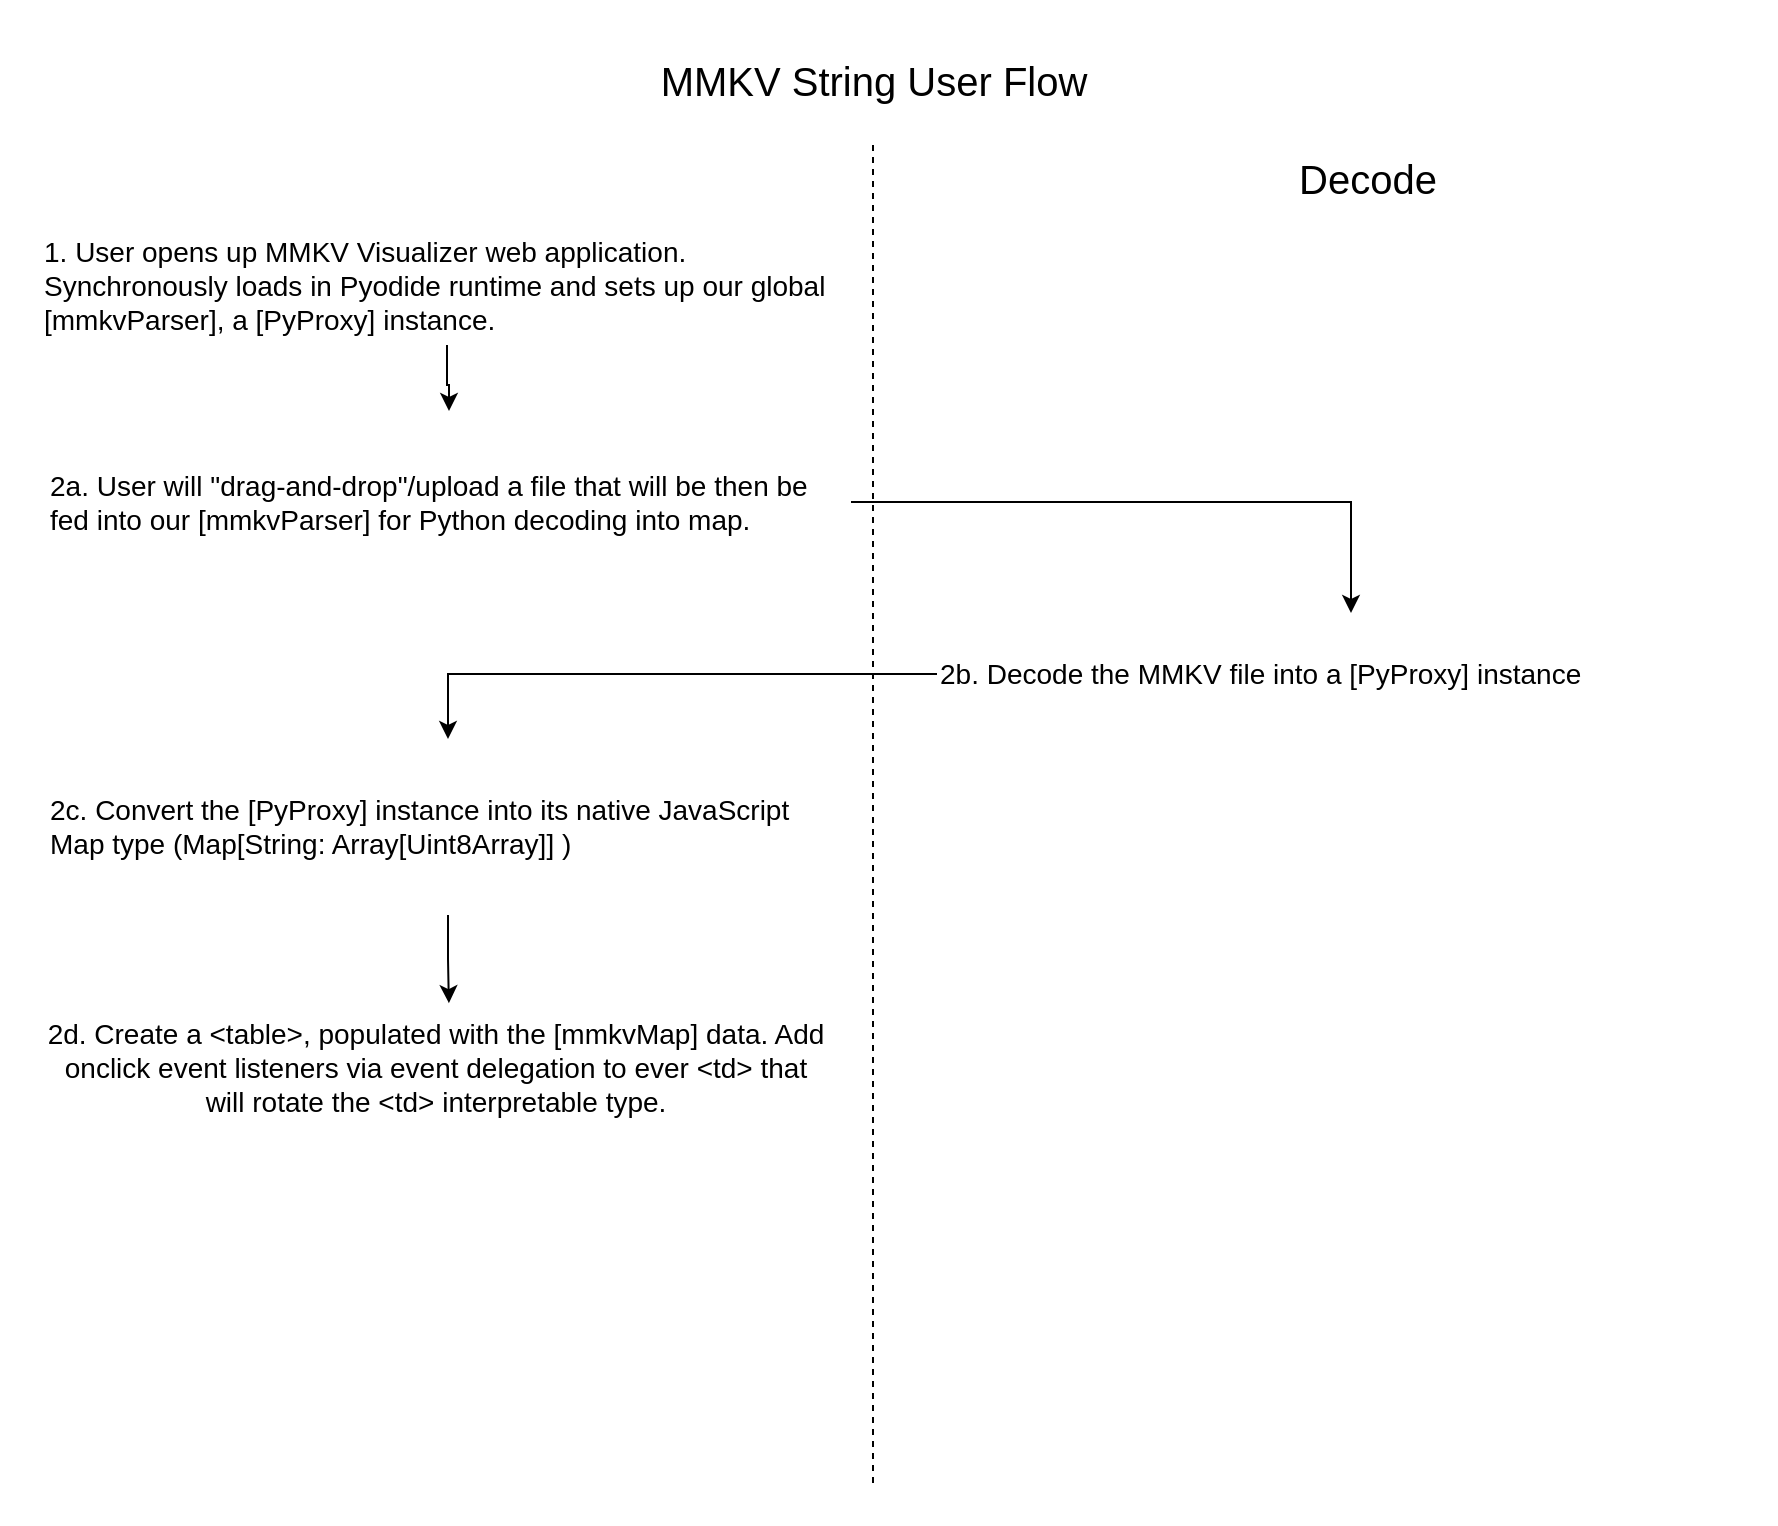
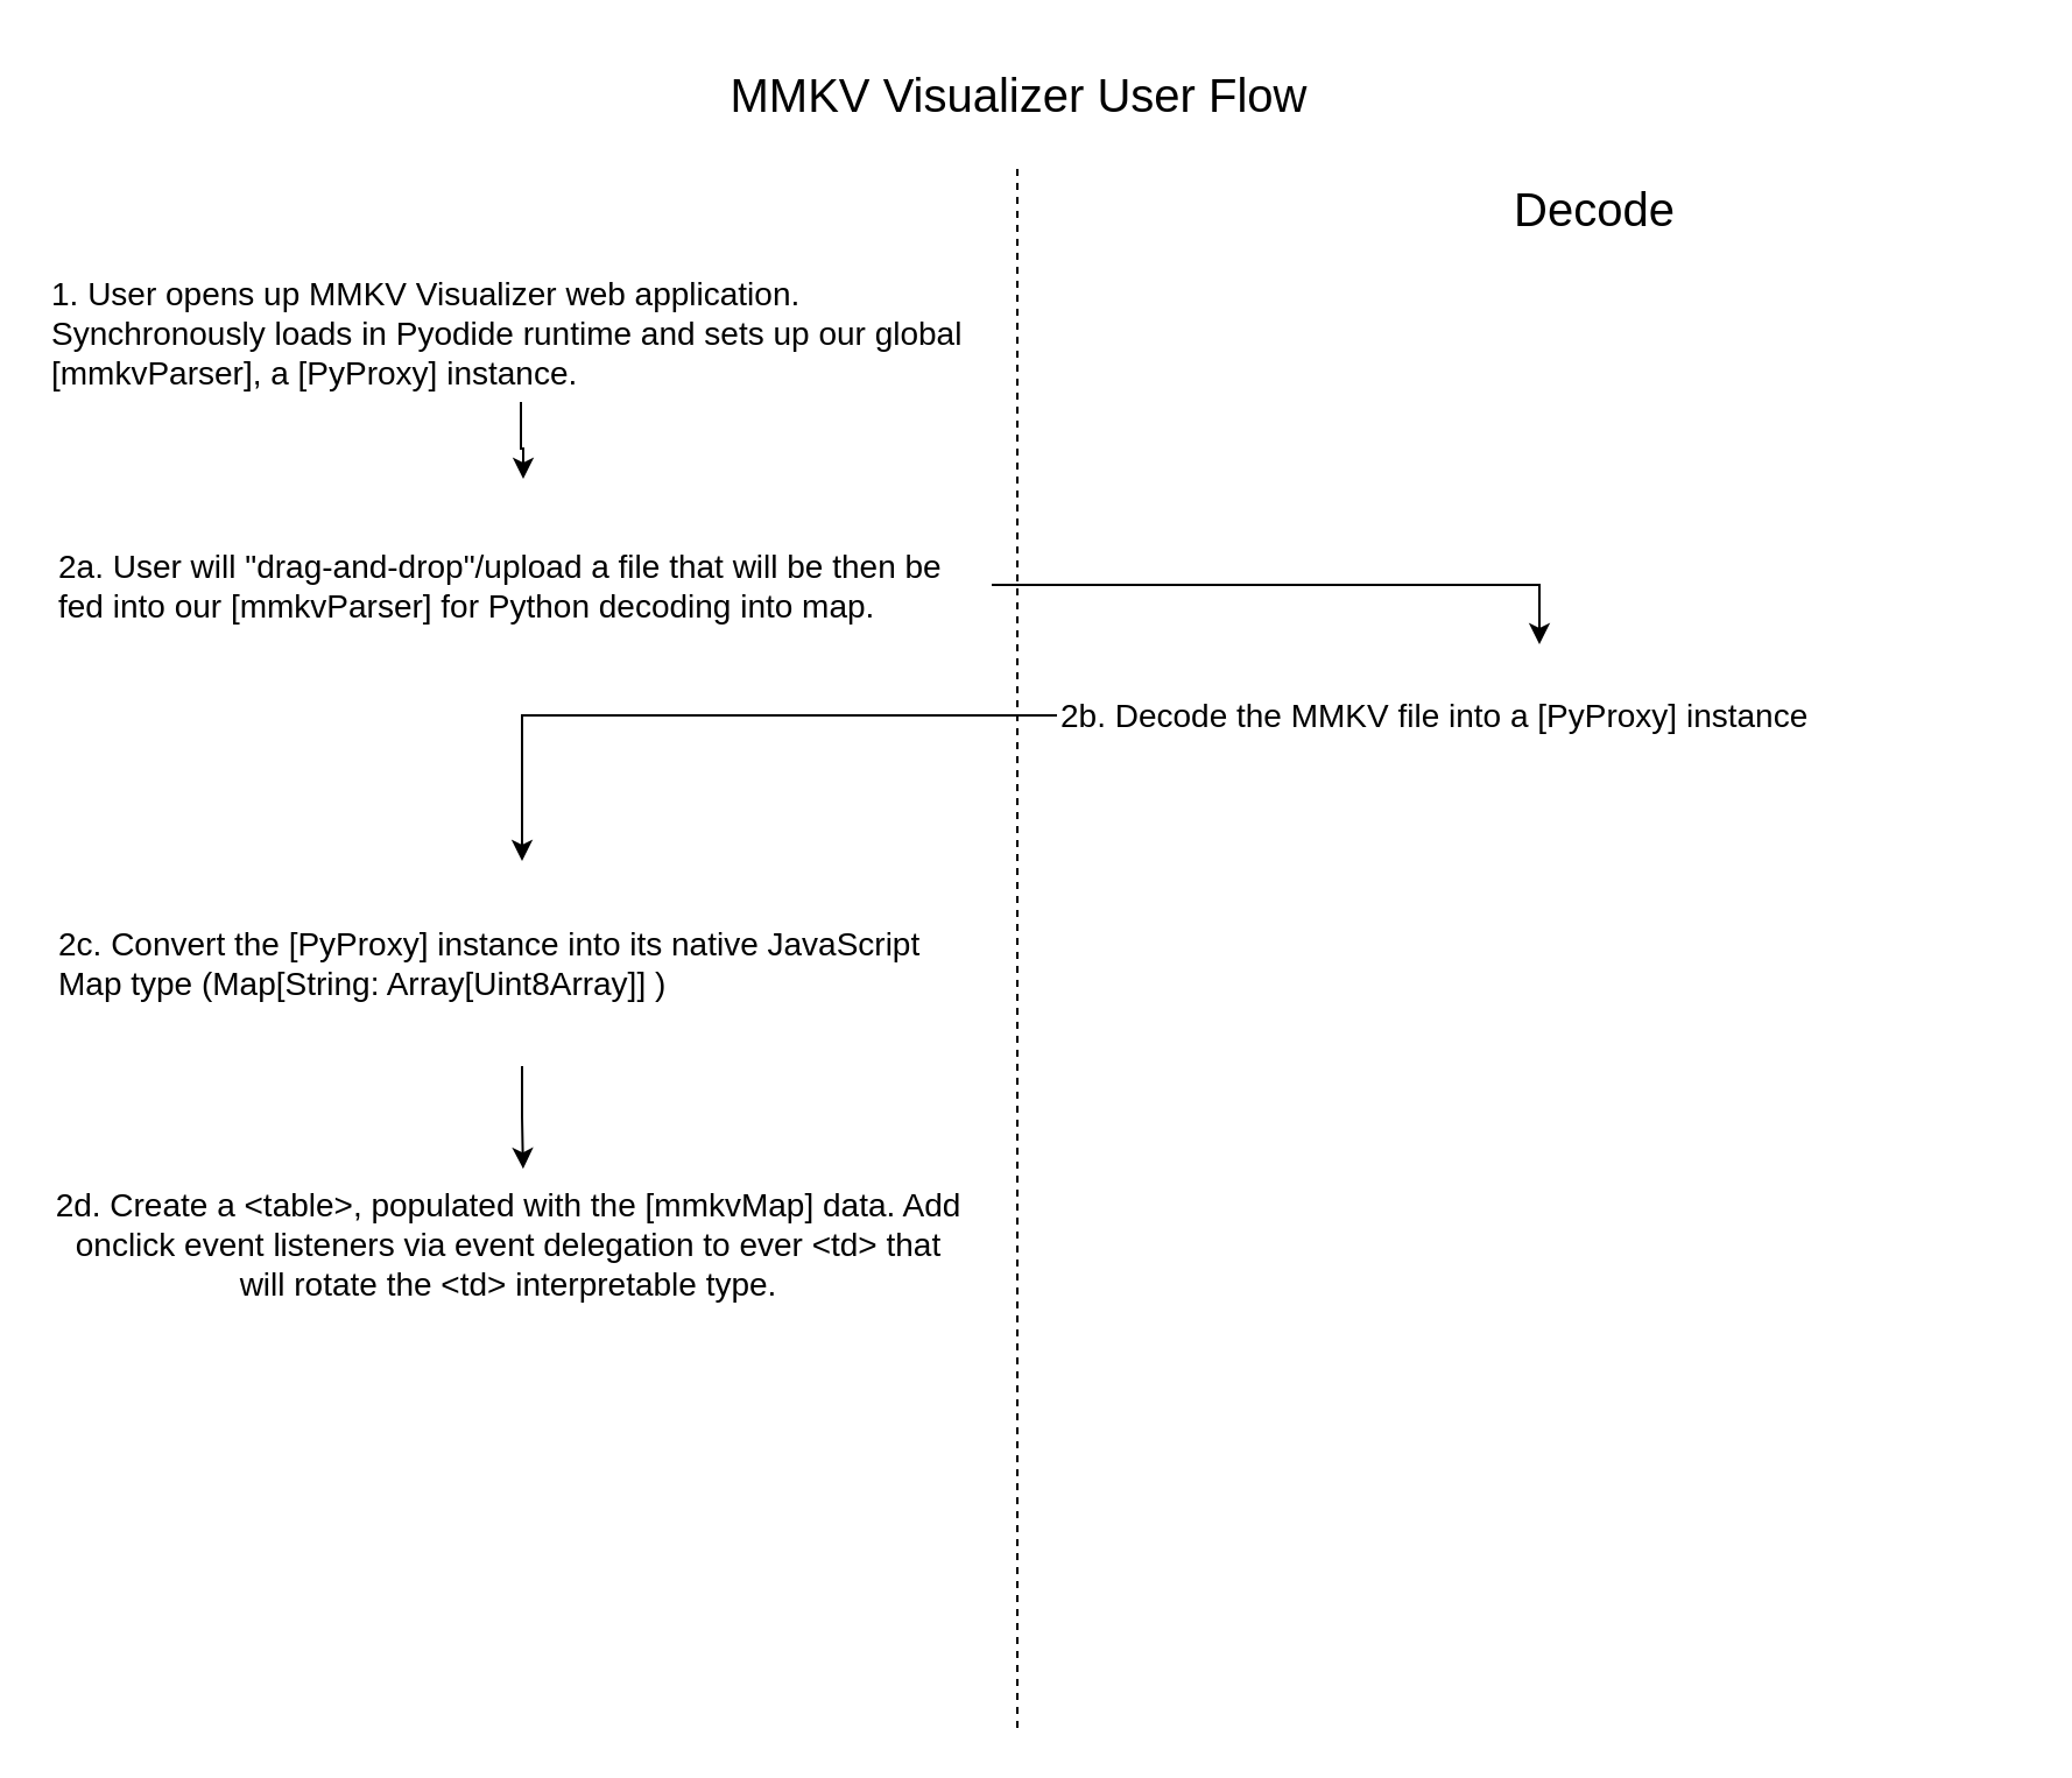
  <mxCell id="0" />
  <mxCell id="1" parent="0" />
- <mxCell id="2" value="MMKV String User Flow" style="text;html=1;strokeColor=none;fillColor=none;align=center;verticalAlign=middle;whiteSpace=wrap;rounded=0;fontSize=20;" vertex="1" parent="1"><mxGeometry x="290" y="20" width="294" height="40" as="geometry" /></mxCell>
+ <mxCell id="2" value="MMKV Visualizer User Flow" style="text;html=1;strokeColor=none;fillColor=none;align=center;verticalAlign=middle;whiteSpace=wrap;rounded=0;fontSize=20;" vertex="1" parent="1"><mxGeometry x="290" y="20" width="294" height="40" as="geometry" /></mxCell>
  <mxCell id="3" value="" style="endArrow=none;dashed=1;html=1;rounded=0;fontSize=20;" edge="1" parent="1"><mxGeometry width="50" height="50" relative="1" as="geometry"><mxPoint x="436" y="741" as="sourcePoint" /><mxPoint x="436" y="70" as="targetPoint" /></mxGeometry></mxCell>
  <mxCell id="4" value="Decode" style="text;html=1;strokeColor=none;fillColor=none;align=center;verticalAlign=middle;whiteSpace=wrap;rounded=0;fontSize=20;" vertex="1" parent="1"><mxGeometry x="654" y="74" width="60" height="30" as="geometry" /></mxCell>
  <mxCell id="5" value="&lt;font style=&quot;font-size: 14px;&quot;&gt;&lt;br&gt;&lt;/font&gt;" style="text;html=1;align=center;verticalAlign=middle;resizable=0;points=[];autosize=1;strokeColor=none;fillColor=none;fontSize=20;" vertex="1" parent="1"><mxGeometry x="377" y="112" width="18" height="36" as="geometry" /></mxCell>
  <mxCell id="6" style="edgeStyle=orthogonalEdgeStyle;rounded=0;orthogonalLoop=1;jettySize=auto;html=1;fontSize=14;" edge="1" parent="1" source="7" target="9"><mxGeometry relative="1" as="geometry" /></mxCell>
  <mxCell id="7" value="&lt;span style=&quot;&quot;&gt;1. User opens up MMKV Visualizer web application.&lt;/span&gt;&lt;br style=&quot;&quot;&gt;&lt;span style=&quot;&quot;&gt;Synchronously loads in Pyodide runtime and sets up our global&amp;nbsp;&lt;br&gt;[mmkvParser], a [PyProxy] instance.&lt;br&gt;&lt;/span&gt;" style="text;html=1;strokeColor=none;fillColor=none;align=left;verticalAlign=middle;whiteSpace=wrap;rounded=0;fontSize=14;" vertex="1" parent="1"><mxGeometry x="20" y="114" width="406" height="58" as="geometry" /></mxCell>
  <mxCell id="8" style="edgeStyle=orthogonalEdgeStyle;rounded=0;orthogonalLoop=1;jettySize=auto;html=1;exitX=1;exitY=0.5;exitDx=0;exitDy=0;entryX=0.5;entryY=0;entryDx=0;entryDy=0;fontSize=14;" edge="1" parent="1" source="9" target="11"><mxGeometry relative="1" as="geometry" /></mxCell>
  <mxCell id="9" value="2a. User will &quot;drag-and-drop&quot;/upload a file that will be then be fed into our [mmkvParser] for Python decoding into map." style="text;html=1;strokeColor=none;fillColor=none;align=left;verticalAlign=middle;whiteSpace=wrap;rounded=0;fontSize=14;" vertex="1" parent="1"><mxGeometry x="23" y="205" width="402" height="91" as="geometry" /></mxCell>
  <mxCell id="10" style="edgeStyle=orthogonalEdgeStyle;rounded=0;orthogonalLoop=1;jettySize=auto;html=1;entryX=0.5;entryY=0;entryDx=0;entryDy=0;fontSize=14;" edge="1" parent="1" source="11" target="13"><mxGeometry relative="1" as="geometry" /></mxCell>
- <mxCell id="11" value="2b. Decode the MMKV file into a [PyProxy] instance" style="text;html=1;strokeColor=none;fillColor=none;align=left;verticalAlign=middle;whiteSpace=wrap;rounded=0;fontSize=14;" vertex="1" parent="1"><mxGeometry x="468" y="306" width="414" height="61" as="geometry" /></mxCell>
+ <mxCell id="11" value="2b. Decode the MMKV file into a [PyProxy] instance" style="text;html=1;strokeColor=none;fillColor=none;align=left;verticalAlign=middle;whiteSpace=wrap;rounded=0;fontSize=14;" vertex="1" parent="1"><mxGeometry x="453" y="276" width="414" height="61" as="geometry" /></mxCell>
  <mxCell id="12" style="edgeStyle=orthogonalEdgeStyle;rounded=0;orthogonalLoop=1;jettySize=auto;html=1;entryX=0.515;entryY=0.001;entryDx=0;entryDy=0;entryPerimeter=0;fontSize=14;" edge="1" parent="1" source="13" target="14"><mxGeometry relative="1" as="geometry" /></mxCell>
  <mxCell id="13" value="2c. Convert the [PyProxy] instance into its native JavaScript Map type (Map[String: Array[Uint8Array]] )" style="text;html=1;strokeColor=none;fillColor=none;align=left;verticalAlign=middle;whiteSpace=wrap;rounded=0;fontSize=14;" vertex="1" parent="1"><mxGeometry x="23" y="369" width="401" height="88" as="geometry" /></mxCell>
  <mxCell id="14" value="2d. Create a &amp;lt;table&amp;gt;, populated with the [mmkvMap] data. Add onclick event listeners via event delegation to ever &amp;lt;td&amp;gt; that will rotate the &amp;lt;td&amp;gt; interpretable type." style="text;html=1;strokeColor=none;fillColor=none;align=center;verticalAlign=middle;whiteSpace=wrap;rounded=0;fontSize=14;" vertex="1" parent="1"><mxGeometry x="20" y="501" width="396" height="65" as="geometry" /></mxCell>
